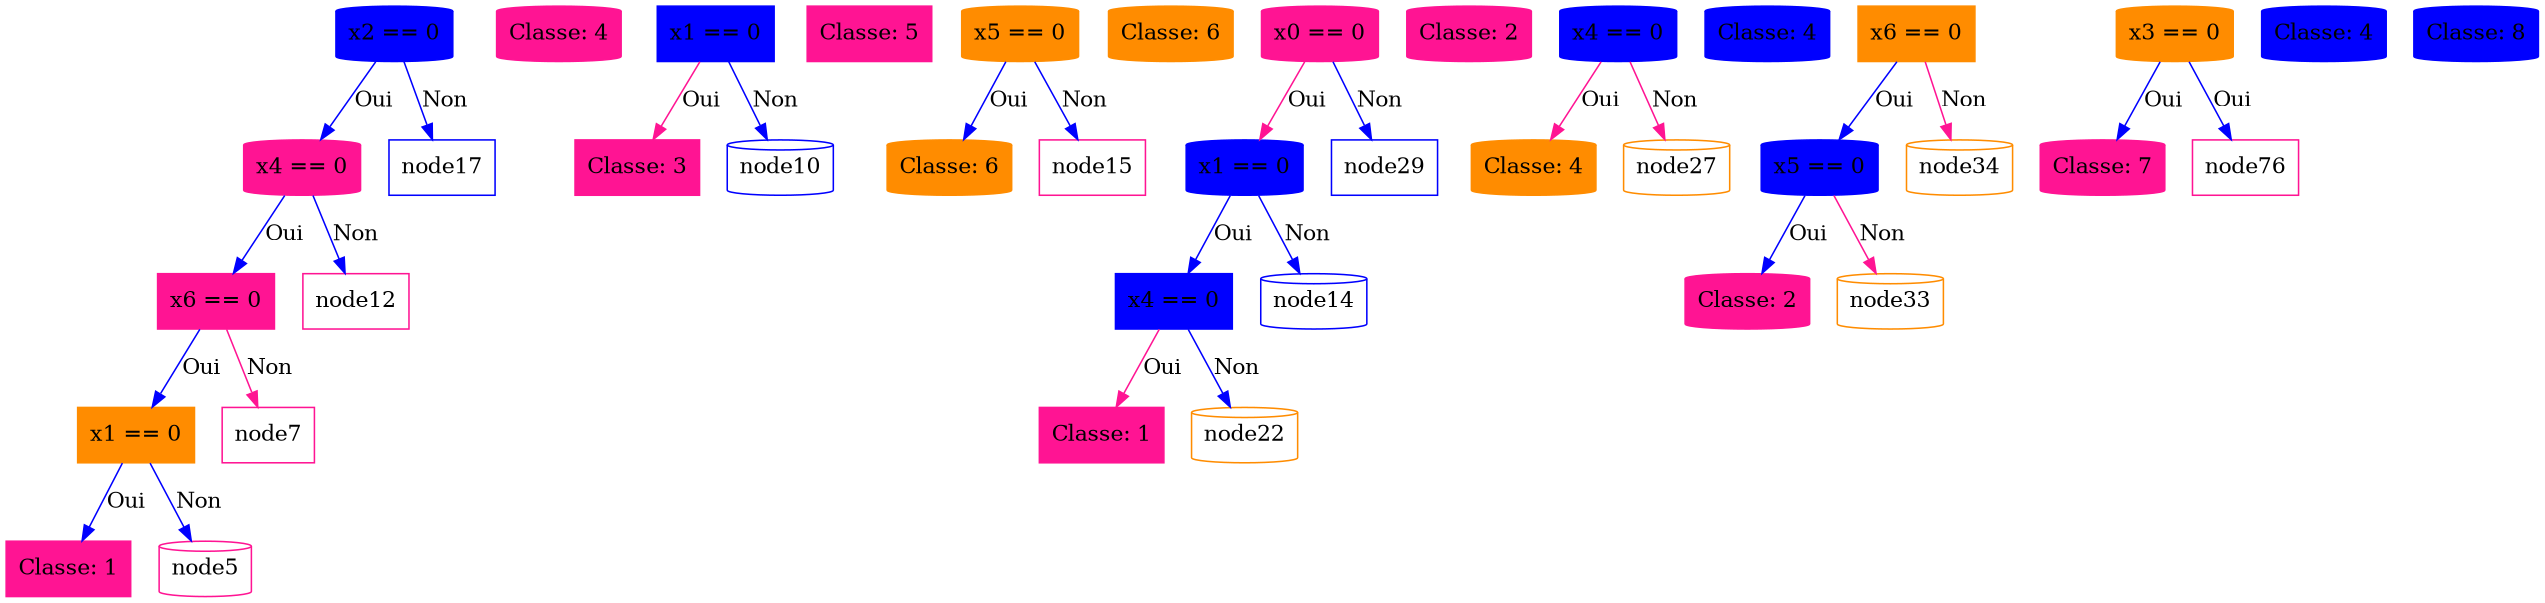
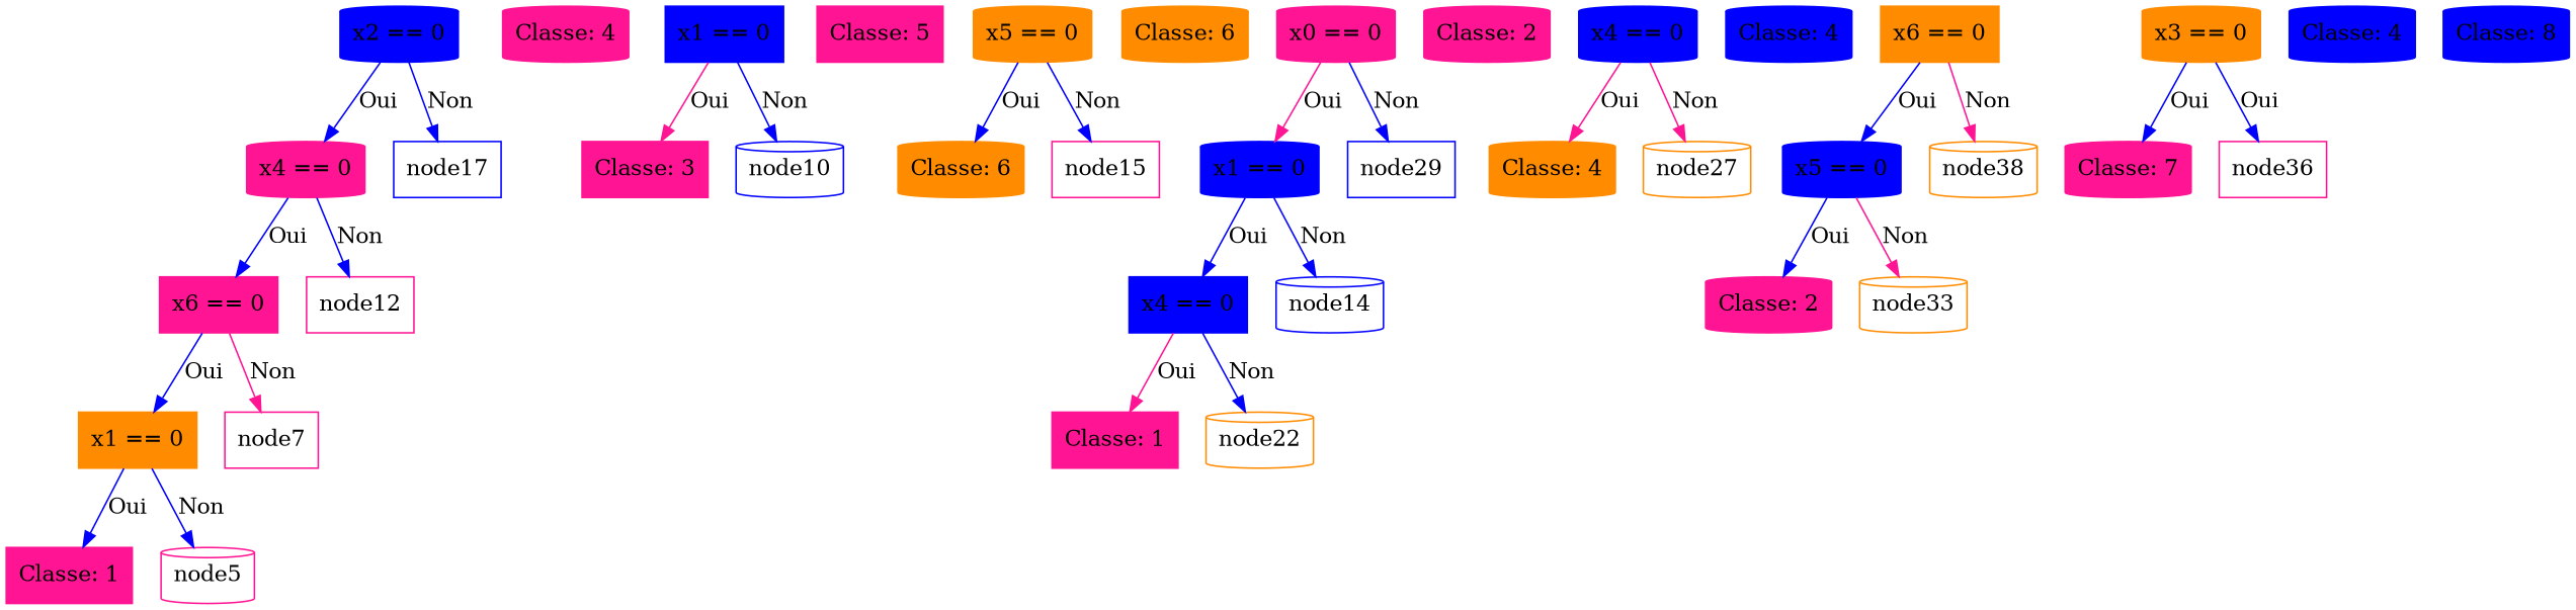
  digraph {
    node [color=deeppink shape=cylinder style=filled]
    edge [color=blue]
    n1 [color=blue label="x2 == 0"]
    n2 [label="x4 == 0"]
    node17 [color=blue shape=box style=""]
    n4 [label="x6 == 0" shape=box]
    node12 [shape=box style=""]
    n6 [color=darkorange label="x1 == 0" shape=box]
    node7 [shape=box style=""]
    n8 [label="Classe: 1" shape=box]
    node5 [style=""]
    n10 [label="Classe: 4"]
    n11 [color=blue label="x1 == 0" shape=box]
    n12 [label="Classe: 3" shape=box]
    node10 [color=blue style=""]
    n14 [label="Classe: 5" shape=box]
    n15 [color=darkorange label="x5 == 0"]
    n16 [color=darkorange label="Classe: 6"]
    node15 [shape=box style=""]
    n18 [color=darkorange label="Classe: 6"]
    n19 [label="x0 == 0"]
    n20 [color=blue label="x1 == 0"]
    node29 [color=blue shape=box style=""]
    n22 [color=blue label="x4 == 0" shape=box]
    n23 [color=blue label=node14 style=""]
    n24 [label="Classe: 1" shape=box]
    node22 [color=darkorange style=""]
    n26 [label="Classe: 2"]
    n27 [color=blue label="x4 == 0"]
    n28 [color=darkorange label="Classe: 4"]
    node27 [color=darkorange style=""]
    n30 [color=blue label="Classe: 4"]
    n31 [color=darkorange label="x6 == 0" shape=box]
    n32 [color=blue label="x5 == 0"]
-   node38 [color=darkorange label=node34 style=""]
+   node38 [color=darkorange style=""]
    n34 [label="Classe: 2"]
    node33 [color=darkorange style=""]
    n36 [color=darkorange label="x3 == 0"]
    n37 [label="Classe: 7"]
-   node36 [shape=box label=node76 style=""]
+   node36 [shape=box style=""]
    n39 [color=blue label="Classe: 4"]
    n40 [color=blue label="Classe: 8"]
    n1 -> n2 [label=Oui]
    n1 -> node17 [label=Non]
    n2 -> n4 [label=Oui]
    n2 -> node12 [label=Non]
    n4 -> n6 [label=Oui]
    n4 -> node7 [color=deeppink label=Non]
    n6 -> n8 [label=Oui]
    n6 -> node5 [label=Non]
    n11 -> n12 [color=deeppink label=Oui]
    n11 -> node10 [label=Non]
    n15 -> n16 [label=Oui]
    n15 -> node15 [label=Non]
    n19 -> n20 [color=deeppink label=Oui]
    n19 -> node29 [label=Non]
    n20 -> n22 [label=Oui]
    n20 -> n23 [label=Non]
    n22 -> n24 [color=deeppink label=Oui]
    n22 -> node22 [label=Non]
    n27 -> n28 [color=deeppink label=Oui]
    n27 -> node27 [color=deeppink label=Non]
    n31 -> n32 [label=Oui]
    n31 -> node38 [color=deeppink label=Non]
    n32 -> n34 [label=Oui]
    n32 -> node33 [color=deeppink label=Non]
    n36 -> n37 [label=Oui]
    n36 -> node36 [label=Oui]
  }
